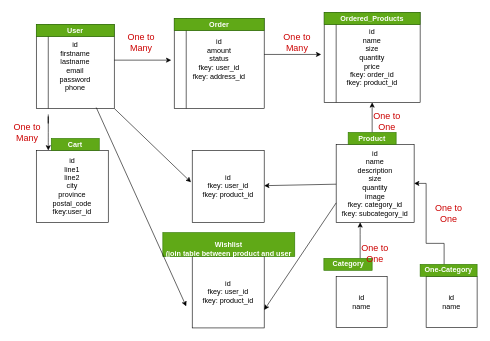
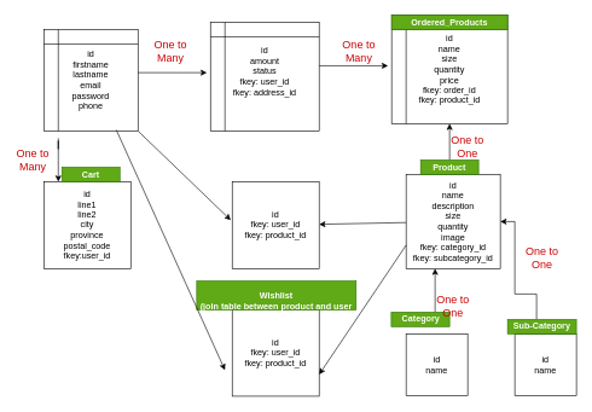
  <mxCell id="0" />
  <mxCell id="1" parent="0" />
  <mxCell id="2" value="&lt;div&gt;id&lt;/div&gt;&lt;div&gt;firstname&lt;/div&gt;&lt;div&gt;lastname&lt;/div&gt;&lt;div&gt;email&lt;/div&gt;&lt;div&gt;password&lt;/div&gt;&lt;div&gt;phone&lt;br&gt;&lt;/div&gt;" style="shape=internalStorage;whiteSpace=wrap;html=1;backgroundOutline=1;" vertex="1" parent="1"><mxGeometry x="60" y="40" width="130" height="140" as="geometry" /></mxCell>
- <mxCell id="3" value="User " style="text;html=1;strokeColor=#2D7600;fillColor=#60a917;align=center;verticalAlign=middle;whiteSpace=wrap;rounded=0;fontStyle=1;fontColor=#ffffff;" vertex="1" parent="1"><mxGeometry x="60" y="40" width="130" height="20" as="geometry" /></mxCell>
  <mxCell id="4" value="&lt;div&gt;id&lt;/div&gt;&lt;div&gt;amount&lt;/div&gt;&lt;div&gt;status&lt;/div&gt;&lt;div&gt;fkey: user_id&lt;br&gt;&lt;/div&gt;&lt;div&gt;fkey: address_id&lt;br&gt;&lt;/div&gt;&lt;div&gt;&lt;br&gt;&lt;/div&gt;" style="shape=internalStorage;whiteSpace=wrap;html=1;backgroundOutline=1;" vertex="1" parent="1"><mxGeometry x="290" y="30" width="150" height="150" as="geometry" /></mxCell>
- <mxCell id="5" value="Order" style="text;html=1;strokeColor=#2D7600;fillColor=#60a917;align=center;verticalAlign=middle;whiteSpace=wrap;rounded=0;fontStyle=1;fontColor=#ffffff;" vertex="1" parent="1"><mxGeometry x="290" y="30" width="150" height="20" as="geometry" /></mxCell>
  <mxCell id="6" value="&lt;div&gt;id&lt;/div&gt;&lt;div&gt;name&lt;/div&gt;&lt;div&gt;size&lt;/div&gt;&lt;div&gt;quantity&lt;/div&gt;&lt;div&gt;price&lt;/div&gt;&lt;div&gt;fkey: order_id&lt;br&gt;&lt;/div&gt;&lt;div&gt;fkey: product_id&lt;br&gt;&lt;/div&gt;" style="shape=internalStorage;whiteSpace=wrap;html=1;backgroundOutline=1;" vertex="1" parent="1"><mxGeometry x="540" y="20" width="160" height="150" as="geometry" /></mxCell>
  <mxCell id="7" value="Ordered_Products" style="text;html=1;strokeColor=#2D7600;fillColor=#60a917;align=center;verticalAlign=middle;whiteSpace=wrap;rounded=0;fontStyle=1;fontColor=#ffffff;" vertex="1" parent="1"><mxGeometry x="540" y="20" width="160" height="20" as="geometry" /></mxCell>
  <mxCell id="8" value="" style="endArrow=classic;html=1;" edge="1" parent="1"><mxGeometry width="50" height="50" relative="1" as="geometry"><mxPoint x="190" y="99.5" as="sourcePoint" /><mxPoint x="285" y="99.5" as="targetPoint" /></mxGeometry></mxCell>
  <mxCell id="9" value="" style="endArrow=classic;html=1;" edge="1" parent="1"><mxGeometry width="50" height="50" relative="1" as="geometry"><mxPoint x="440" y="90" as="sourcePoint" /><mxPoint x="535" y="90" as="targetPoint" /></mxGeometry></mxCell>
  <mxCell id="10" value="&lt;font style=&quot;font-size: 15px&quot;&gt;One to Many&lt;/font&gt;" style="text;html=1;strokeColor=none;fillColor=none;align=center;verticalAlign=middle;whiteSpace=wrap;rounded=0;fontColor=#CC0000;" vertex="1" parent="1"><mxGeometry x="210" y="50" width="50" height="40" as="geometry" /></mxCell>
  <mxCell id="11" value="&lt;div&gt;id&lt;/div&gt;&lt;div&gt;line1&lt;/div&gt;&lt;div&gt;line2&lt;/div&gt;&lt;div&gt;city&lt;/div&gt;&lt;div&gt;province&lt;/div&gt;&lt;div&gt;postal_code&lt;/div&gt;&lt;div&gt;fkey:user_id&lt;br&gt;&lt;/div&gt;" style="whiteSpace=wrap;html=1;aspect=fixed;" vertex="1" parent="1"><mxGeometry x="60" y="250" width="120" height="120" as="geometry" /></mxCell>
  <mxCell id="12" value="Cart" style="text;html=1;strokeColor=#2D7600;fillColor=#60a917;align=center;verticalAlign=middle;whiteSpace=wrap;rounded=0;fontStyle=1;fontColor=#ffffff;" vertex="1" parent="1"><mxGeometry x="85" y="230" width="80" height="20" as="geometry" /></mxCell>
  <mxCell id="13" value="" style="endArrow=classic;html=1;" edge="1" parent="1"><mxGeometry width="50" height="50" relative="1" as="geometry"><mxPoint x="80" y="190" as="sourcePoint" /><mxPoint x="80" y="250" as="targetPoint" /><Array as="points"><mxPoint x="80" y="210" /><mxPoint x="80" y="190" /><mxPoint x="80" y="230" /></Array></mxGeometry></mxCell>
  <mxCell id="14" value="&lt;div&gt;id&lt;/div&gt;&lt;div&gt;name&lt;/div&gt;&lt;div&gt;description&lt;/div&gt;&lt;div&gt;size&lt;/div&gt;&lt;div&gt;quantity&lt;/div&gt;&lt;div&gt;image&lt;/div&gt;&lt;div&gt;&lt;div&gt;fkey: category_id&lt;/div&gt;&lt;div&gt;fkey: subcategory_id&lt;/div&gt;&lt;/div&gt;" style="whiteSpace=wrap;html=1;aspect=fixed;" vertex="1" parent="1"><mxGeometry x="560" y="240" width="130" height="130" as="geometry" /></mxCell>
  <mxCell id="15" value="" style="endArrow=classic;html=1;exitX=0.5;exitY=0;exitDx=0;exitDy=0;" edge="1" parent="1" source="23" target="6"><mxGeometry width="50" height="50" relative="1" as="geometry"><mxPoint x="390" y="280" as="sourcePoint" /><mxPoint x="485" y="280" as="targetPoint" /></mxGeometry></mxCell>
  <mxCell id="16" value="&lt;div&gt;id&lt;/div&gt;&lt;div&gt;fkey: user_id&lt;/div&gt;&lt;div&gt;fkey: product_id&lt;br&gt;&lt;/div&gt;" style="whiteSpace=wrap;html=1;aspect=fixed;" vertex="1" parent="1"><mxGeometry x="320" y="250" width="120" height="120" as="geometry" /></mxCell>
  <mxCell id="17" value="" style="endArrow=classic;html=1;exitX=1;exitY=1;exitDx=0;exitDy=0;entryX=-0.017;entryY=0.442;entryDx=0;entryDy=0;entryPerimeter=0;" edge="1" parent="1" source="2" target="16"><mxGeometry width="50" height="50" relative="1" as="geometry"><mxPoint x="380" y="270" as="sourcePoint" /><mxPoint x="430" y="220" as="targetPoint" /></mxGeometry></mxCell>
  <mxCell id="18" value="" style="endArrow=classic;html=1;" edge="1" parent="1" source="14" target="16"><mxGeometry width="50" height="50" relative="1" as="geometry"><mxPoint x="450" y="310" as="sourcePoint" /><mxPoint x="430" y="220" as="targetPoint" /></mxGeometry></mxCell>
  <mxCell id="19" value="&lt;div&gt;id&lt;/div&gt;&lt;div&gt;fkey: user_id&lt;/div&gt;&lt;div&gt;fkey: product_id&lt;br&gt;&lt;/div&gt;" style="whiteSpace=wrap;html=1;aspect=fixed;" vertex="1" parent="1"><mxGeometry x="320" y="426" width="120" height="120" as="geometry" /></mxCell>
  <mxCell id="20" value="&lt;div&gt;&lt;br&gt;&lt;/div&gt;&lt;div&gt;Wishlist&lt;br&gt;&lt;/div&gt;&lt;div&gt;(join table between product and user&lt;br&gt;&lt;/div&gt;" style="text;html=1;strokeColor=#2D7600;fillColor=#60a917;align=center;verticalAlign=middle;whiteSpace=wrap;rounded=0;fontStyle=1;fontColor=#ffffff;" vertex="1" parent="1"><mxGeometry x="271" y="387" width="220" height="40" as="geometry" /></mxCell>
  <mxCell id="21" value="" style="endArrow=classic;html=1;exitX=1;exitY=1;exitDx=0;exitDy=0;" edge="1" parent="1"><mxGeometry width="50" height="50" relative="1" as="geometry"><mxPoint x="160" y="178.48" as="sourcePoint" /><mxPoint x="310" y="510" as="targetPoint" /></mxGeometry></mxCell>
  <mxCell id="22" value="" style="endArrow=classic;html=1;exitX=0;exitY=0.75;exitDx=0;exitDy=0;entryX=1;entryY=0.75;entryDx=0;entryDy=0;" edge="1" parent="1" source="14" target="19"><mxGeometry width="50" height="50" relative="1" as="geometry"><mxPoint x="570" y="312.5" as="sourcePoint" /><mxPoint x="450" y="480" as="targetPoint" /></mxGeometry></mxCell>
  <mxCell id="23" value="Product" style="text;html=1;strokeColor=#2D7600;fillColor=#60a917;align=center;verticalAlign=middle;whiteSpace=wrap;rounded=0;fontStyle=1;fontColor=#ffffff;" vertex="1" parent="1"><mxGeometry x="580" y="220" width="80" height="20" as="geometry" /></mxCell>
  <mxCell id="24" value="" style="endArrow=classic;html=1;exitX=0.5;exitY=0;exitDx=0;exitDy=0;" edge="1" parent="1" source="14" target="23"><mxGeometry width="50" height="50" relative="1" as="geometry"><mxPoint x="620" y="240" as="sourcePoint" /><mxPoint x="620" y="170" as="targetPoint" /></mxGeometry></mxCell>
  <mxCell id="25" value="&lt;font style=&quot;font-size: 15px&quot;&gt;One to Many&lt;/font&gt;" style="text;html=1;strokeColor=none;fillColor=none;align=center;verticalAlign=middle;whiteSpace=wrap;rounded=0;fontColor=#CC0000;" vertex="1" parent="1"><mxGeometry x="470" y="50" width="50" height="40" as="geometry" /></mxCell>
  <mxCell id="26" value="&lt;font style=&quot;font-size: 15px&quot;&gt;One to Many&lt;/font&gt;" style="text;html=1;strokeColor=none;fillColor=none;align=center;verticalAlign=middle;whiteSpace=wrap;rounded=0;fontColor=#CC0000;" vertex="1" parent="1"><mxGeometry x="20" y="200" width="50" height="40" as="geometry" /></mxCell>
  <mxCell id="27" value="&lt;font style=&quot;font-size: 15px&quot;&gt;One to One&lt;br&gt;&lt;/font&gt;" style="text;html=1;strokeColor=none;fillColor=none;align=center;verticalAlign=middle;whiteSpace=wrap;rounded=0;fontColor=#CC0000;" vertex="1" parent="1"><mxGeometry x="620" y="200" width="50" as="geometry" /></mxCell>
  <mxCell id="28" style="edgeStyle=orthogonalEdgeStyle;rounded=0;orthogonalLoop=1;jettySize=auto;html=1;exitX=0.5;exitY=0;exitDx=0;exitDy=0;entryX=0.25;entryY=0;entryDx=0;entryDy=0;fontSize=14;fontColor=#CC0000;" edge="1" parent="1" source="27" target="27"><mxGeometry relative="1" as="geometry" /></mxCell>
  <mxCell id="29" value="&lt;div&gt;id&lt;/div&gt;&lt;div&gt;name&lt;br&gt;&lt;/div&gt;" style="whiteSpace=wrap;html=1;aspect=fixed;" vertex="1" parent="1"><mxGeometry x="560" y="460" width="85" height="85" as="geometry" /></mxCell>
  <mxCell id="30" value="&lt;div&gt;id&lt;/div&gt;&lt;div&gt;name&lt;br&gt;&lt;/div&gt;" style="whiteSpace=wrap;html=1;aspect=fixed;" vertex="1" parent="1"><mxGeometry x="710" y="460" width="85" height="85" as="geometry" /></mxCell>
  <mxCell id="31" style="edgeStyle=orthogonalEdgeStyle;rounded=0;orthogonalLoop=1;jettySize=auto;html=1;entryX=1;entryY=0.5;entryDx=0;entryDy=0;fontSize=14;fontColor=#CC0000;" edge="1" parent="1" source="32" target="14"><mxGeometry relative="1" as="geometry"><Array as="points"><mxPoint x="740" y="405" /><mxPoint x="710" y="405" /><mxPoint x="710" y="305" /></Array></mxGeometry></mxCell>
- <mxCell id="32" value="One-Category" style="text;html=1;strokeColor=#2D7600;fillColor=#60a917;align=center;verticalAlign=middle;whiteSpace=wrap;rounded=0;fontStyle=1;fontColor=#ffffff;" vertex="1" parent="1"><mxGeometry x="700" y="440" width="95" height="20" as="geometry" /></mxCell>
+ <mxCell id="32" value="Sub-Category" style="text;html=1;strokeColor=#2D7600;fillColor=#60a917;align=center;verticalAlign=middle;whiteSpace=wrap;rounded=0;fontStyle=1;fontColor=#ffffff;" vertex="1" parent="1"><mxGeometry x="700" y="440" width="95" height="20" as="geometry" /></mxCell>
  <mxCell id="33" value="" style="edgeStyle=orthogonalEdgeStyle;rounded=0;orthogonalLoop=1;jettySize=auto;html=1;fontSize=14;fontColor=#CC0000;" edge="1" parent="1" source="34" target="14"><mxGeometry relative="1" as="geometry"><Array as="points"><mxPoint x="600" y="390" /><mxPoint x="600" y="390" /></Array></mxGeometry></mxCell>
  <mxCell id="34" value="Category" style="text;html=1;strokeColor=#2D7600;fillColor=#60a917;align=center;verticalAlign=middle;whiteSpace=wrap;rounded=0;fontStyle=1;fontColor=#ffffff;" vertex="1" parent="1"><mxGeometry x="539.5" y="430" width="80.5" height="20" as="geometry" /></mxCell>
  <mxCell id="35" value="&lt;font style=&quot;font-size: 15px&quot;&gt;One to One&lt;br&gt;&lt;/font&gt;" style="text;html=1;strokeColor=none;fillColor=none;align=center;verticalAlign=middle;whiteSpace=wrap;rounded=0;fontColor=#CC0000;" vertex="1" parent="1"><mxGeometry x="600" y="420" width="50" as="geometry" /></mxCell>
  <mxCell id="36" value="&lt;font style=&quot;font-size: 15px&quot;&gt;One to One&lt;br&gt;&lt;/font&gt;" style="text;html=1;strokeColor=none;fillColor=none;align=center;verticalAlign=middle;whiteSpace=wrap;rounded=0;fontColor=#CC0000;" vertex="1" parent="1"><mxGeometry x="722.5" y="350" width="50" height="10" as="geometry" /></mxCell>
